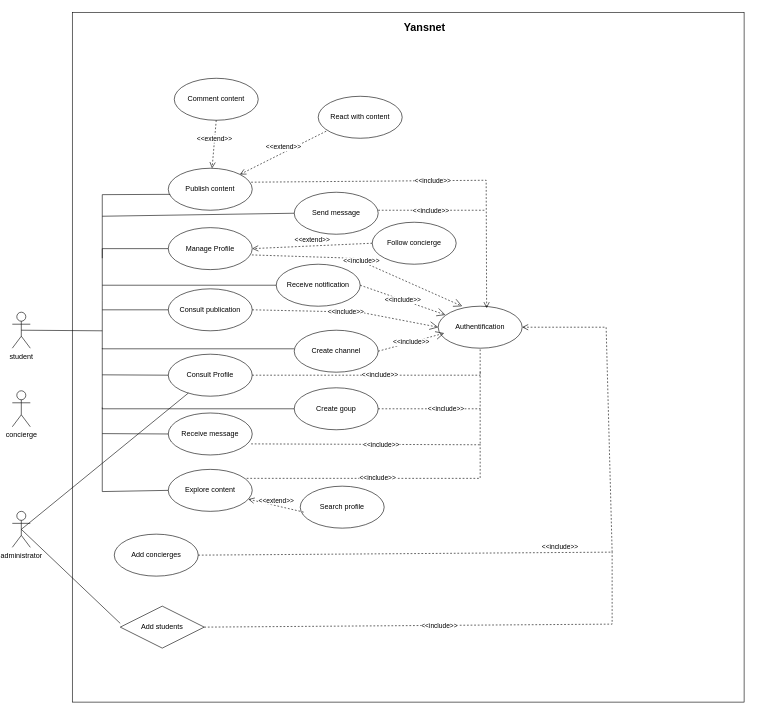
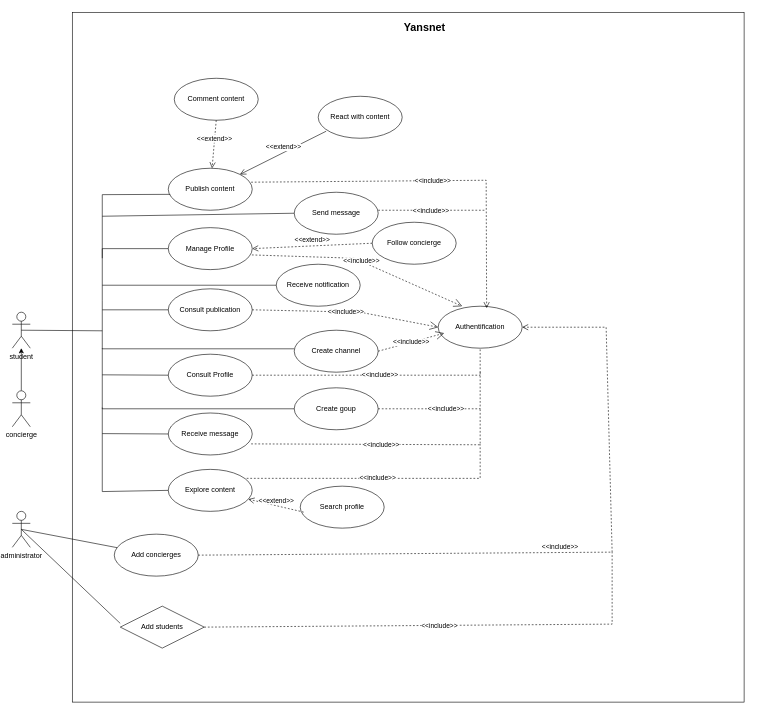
  <mxCell id="0" />
  <mxCell id="1" parent="0" />
  <mxCell id="2" value="student" style="shape=umlActor;verticalLabelPosition=bottom;verticalAlign=top;html=1;" vertex="1" parent="1"><mxGeometry x="20" y="520" width="30" height="60" as="geometry" /></mxCell>
  <mxCell id="3" value="Authentification" style="ellipse;whiteSpace=wrap;html=1;" vertex="1" parent="1"><mxGeometry x="730" y="510" width="140" height="70" as="geometry" /></mxCell>
  <mxCell id="4" value="Publish content" style="ellipse;whiteSpace=wrap;html=1;" vertex="1" parent="1"><mxGeometry x="280" y="280" width="140" height="70" as="geometry" /></mxCell>
  <mxCell id="5" value="Receive message" style="ellipse;whiteSpace=wrap;html=1;" vertex="1" parent="1"><mxGeometry x="280" y="688" width="140" height="70" as="geometry" /></mxCell>
  <mxCell id="6" value="Consult publication" style="ellipse;whiteSpace=wrap;html=1;" vertex="1" parent="1"><mxGeometry x="280" y="481" width="140" height="70" as="geometry" /></mxCell>
  <mxCell id="7" value="Consult Profile" style="ellipse;whiteSpace=wrap;html=1;" vertex="1" parent="1"><mxGeometry x="280" y="590" width="140" height="70" as="geometry" /></mxCell>
  <mxCell id="8" value="Manage Profile" style="ellipse;whiteSpace=wrap;html=1;" vertex="1" parent="1"><mxGeometry x="280" y="379" width="140" height="70" as="geometry" /></mxCell>
  <mxCell id="9" value="Send message" style="ellipse;whiteSpace=wrap;html=1;" vertex="1" parent="1"><mxGeometry x="490" y="320" width="140" height="70" as="geometry" /></mxCell>
  <mxCell id="10" value="Receive notification" style="ellipse;whiteSpace=wrap;html=1;" vertex="1" parent="1"><mxGeometry x="460" y="440" width="140" height="70" as="geometry" /></mxCell>
  <mxCell id="11" value="Search profile" style="ellipse;whiteSpace=wrap;html=1;" vertex="1" parent="1"><mxGeometry x="500" y="810" width="140" height="70" as="geometry" /></mxCell>
  <mxCell id="12" value="Create goup" style="ellipse;whiteSpace=wrap;html=1;" vertex="1" parent="1"><mxGeometry x="490" y="646" width="140" height="70" as="geometry" /></mxCell>
  <mxCell id="13" value="Explore content" style="ellipse;whiteSpace=wrap;html=1;" vertex="1" parent="1"><mxGeometry x="280" y="782" width="140" height="70" as="geometry" /></mxCell>
  <mxCell id="14" value="Create channel" style="ellipse;whiteSpace=wrap;html=1;" vertex="1" parent="1"><mxGeometry x="490" y="550" width="140" height="70" as="geometry" /></mxCell>
  <mxCell id="15" value="React with content" style="ellipse;whiteSpace=wrap;html=1;" vertex="1" parent="1"><mxGeometry x="530" y="160" width="140" height="70" as="geometry" /></mxCell>
  <mxCell id="16" value="Comment content" style="ellipse;whiteSpace=wrap;html=1;" vertex="1" parent="1"><mxGeometry x="290" y="130" width="140" height="70" as="geometry" /></mxCell>
  <mxCell id="17" value="Follow concierge" style="ellipse;whiteSpace=wrap;html=1;" vertex="1" parent="1"><mxGeometry x="620" y="370" width="140" height="70" as="geometry" /></mxCell>
  <mxCell id="18" value="" style="endArrow=none;html=1;rounded=0;entryX=0.059;entryY=0.636;entryDx=0;entryDy=0;entryPerimeter=0;" edge="1" parent="1"><mxGeometry width="50" height="50" relative="1" as="geometry"><mxPoint x="170" y="430" as="sourcePoint" /><mxPoint x="283.26" y="323.52" as="targetPoint" /><Array as="points"><mxPoint x="170" y="324" /></Array></mxGeometry></mxCell>
  <mxCell id="19" value="" style="endArrow=none;html=1;rounded=0;entryX=0;entryY=0.5;entryDx=0;entryDy=0;" edge="1" parent="1" target="8"><mxGeometry width="50" height="50" relative="1" as="geometry"><mxPoint x="170" y="500" as="sourcePoint" /><mxPoint x="293.26" y="333.52" as="targetPoint" /><Array as="points"><mxPoint x="170" y="414" /></Array></mxGeometry></mxCell>
  <mxCell id="20" value="" style="endArrow=none;html=1;rounded=0;entryX=0;entryY=0.5;entryDx=0;entryDy=0;" edge="1" parent="1" target="9"><mxGeometry width="50" height="50" relative="1" as="geometry"><mxPoint x="170" y="360" as="sourcePoint" /><mxPoint x="490" y="315" as="targetPoint" /></mxGeometry></mxCell>
  <mxCell id="21" value="" style="endArrow=none;html=1;rounded=0;entryX=0;entryY=0.5;entryDx=0;entryDy=0;" edge="1" parent="1" target="10"><mxGeometry width="50" height="50" relative="1" as="geometry"><mxPoint x="170" y="475" as="sourcePoint" /><mxPoint x="500" y="365" as="targetPoint" /></mxGeometry></mxCell>
  <mxCell id="22" value="" style="endArrow=none;html=1;rounded=0;entryX=0;entryY=0.5;entryDx=0;entryDy=0;" edge="1" parent="1"><mxGeometry width="50" height="50" relative="1" as="geometry"><mxPoint x="170" y="500" as="sourcePoint" /><mxPoint x="490" y="581" as="targetPoint" /><Array as="points"><mxPoint x="170" y="581" /></Array></mxGeometry></mxCell>
  <mxCell id="23" value="" style="endArrow=none;html=1;rounded=0;entryX=0;entryY=0.5;entryDx=0;entryDy=0;" edge="1" parent="1" target="6"><mxGeometry width="50" height="50" relative="1" as="geometry"><mxPoint x="170" y="516" as="sourcePoint" /><mxPoint x="500" y="475" as="targetPoint" /></mxGeometry></mxCell>
  <mxCell id="24" value="" style="endArrow=none;html=1;rounded=0;entryX=0;entryY=0.5;entryDx=0;entryDy=0;" edge="1" parent="1" target="12"><mxGeometry width="50" height="50" relative="1" as="geometry"><mxPoint x="170" y="580" as="sourcePoint" /><mxPoint x="490" y="681" as="targetPoint" /><Array as="points"><mxPoint x="170" y="681" /></Array></mxGeometry></mxCell>
  <mxCell id="25" value="" style="endArrow=none;html=1;rounded=0;entryX=0;entryY=0.5;entryDx=0;entryDy=0;" edge="1" parent="1" target="7"><mxGeometry width="50" height="50" relative="1" as="geometry"><mxPoint x="170" y="624.38" as="sourcePoint" /><mxPoint x="280" y="624.38" as="targetPoint" /></mxGeometry></mxCell>
  <mxCell id="26" value="" style="endArrow=none;html=1;rounded=0;entryX=0;entryY=0.5;entryDx=0;entryDy=0;" edge="1" parent="1" target="13"><mxGeometry width="50" height="50" relative="1" as="geometry"><mxPoint x="170" y="679" as="sourcePoint" /><mxPoint x="280" y="831" as="targetPoint" /><Array as="points"><mxPoint x="170" y="819" /></Array></mxGeometry></mxCell>
  <mxCell id="27" value="" style="endArrow=none;html=1;rounded=0;entryX=0;entryY=0.5;entryDx=0;entryDy=0;" edge="1" parent="1" target="5"><mxGeometry width="50" height="50" relative="1" as="geometry"><mxPoint x="170" y="722.38" as="sourcePoint" /><mxPoint x="280" y="723" as="targetPoint" /></mxGeometry></mxCell>
  <mxCell id="28" value="" style="endArrow=none;html=1;rounded=0;exitX=0.5;exitY=0.5;exitDx=0;exitDy=0;exitPerimeter=0;" edge="1" parent="1" source="2"><mxGeometry width="50" height="50" relative="1" as="geometry"><mxPoint x="90" y="601" as="sourcePoint" /><mxPoint x="170" y="551" as="targetPoint" /></mxGeometry></mxCell>
  <mxCell id="29" value="&amp;lt;&amp;lt;extend&amp;gt;&amp;gt;" style="html=1;verticalAlign=bottom;endArrow=open;dashed=1;endSize=8;curved=0;rounded=0;exitX=0.5;exitY=1;exitDx=0;exitDy=0;" edge="1" parent="1" source="16" target="4"><mxGeometry relative="1" as="geometry"><mxPoint x="260" y="200" as="sourcePoint" /><mxPoint x="180" y="200" as="targetPoint" /></mxGeometry></mxCell>
- <mxCell id="30" value="&amp;lt;&amp;lt;extend&amp;gt;&amp;gt;" style="html=1;verticalAlign=bottom;endArrow=open;dashed=1;endSize=8;curved=0;rounded=0;exitX=0.095;exitY=0.832;exitDx=0;exitDy=0;entryX=1;entryY=0;entryDx=0;entryDy=0;exitPerimeter=0;" edge="1" parent="1" source="15" target="4"><mxGeometry relative="1" as="geometry"><mxPoint x="490.503" y="239.749" as="sourcePoint" /><mxPoint x="420" y="315" as="targetPoint" /></mxGeometry></mxCell>
+ <mxCell id="30" value="&amp;lt;&amp;lt;extend&amp;gt;&amp;gt;" style="html=1;verticalAlign=bottom;endArrow=open;dashed=0;endSize=8;curved=0;rounded=0;exitX=0.095;exitY=0.832;exitDx=0;exitDy=0;entryX=1;entryY=0;entryDx=0;entryDy=0;exitPerimeter=0;" edge="1" parent="1" source="15" target="4"><mxGeometry relative="1" as="geometry"><mxPoint x="490.503" y="239.749" as="sourcePoint" /><mxPoint x="420" y="315" as="targetPoint" /></mxGeometry></mxCell>
  <mxCell id="31" value="&amp;lt;&amp;lt;extend&amp;gt;&amp;gt;" style="html=1;verticalAlign=bottom;endArrow=open;dashed=1;endSize=8;curved=0;rounded=0;exitX=0;exitY=0.5;exitDx=0;exitDy=0;entryX=1;entryY=0.5;entryDx=0;entryDy=0;" edge="1" parent="1" source="17" target="8"><mxGeometry relative="1" as="geometry"><mxPoint x="501" y="250" as="sourcePoint" /><mxPoint x="430" y="325" as="targetPoint" /></mxGeometry></mxCell>
  <mxCell id="32" value="&amp;lt;&amp;lt;include&amp;gt;&amp;gt;" style="html=1;verticalAlign=bottom;endArrow=open;dashed=1;endSize=8;curved=0;rounded=0;entryX=0.577;entryY=0.046;entryDx=0;entryDy=0;entryPerimeter=0;exitX=0.987;exitY=0.332;exitDx=0;exitDy=0;exitPerimeter=0;" edge="1" parent="1" source="4" target="3"><mxGeometry x="-0.003" y="-9" relative="1" as="geometry"><mxPoint x="811" as="sourcePoint" y="260" /><mxPoint x="430" y="325" as="targetPoint" /><Array as="points"><mxPoint x="810" y="300" /></Array><mxPoint x="1" as="offset" /></mxGeometry></mxCell>
  <mxCell id="33" value="" style="endArrow=none;dashed=1;html=1;rounded=0;" edge="1" parent="1"><mxGeometry width="50" height="50" relative="1" as="geometry"><mxPoint x="630" y="350" as="sourcePoint" /><mxPoint x="810" y="350" as="targetPoint" /></mxGeometry></mxCell>
  <mxCell id="34" value="&amp;lt;&amp;lt;include&amp;gt;&amp;gt;" style="edgeLabel;html=1;align=center;verticalAlign=middle;resizable=0;points=[];" vertex="1" connectable="0" parent="33"><mxGeometry x="-0.02" y="-3" relative="1" as="geometry"><mxPoint x="-1" y="-3" as="offset" /></mxGeometry></mxCell>
  <mxCell id="35" value="&amp;lt;&amp;lt;include&amp;gt;&amp;gt;" style="endArrow=open;endSize=12;dashed=1;html=1;rounded=0;exitX=0.996;exitY=0.65;exitDx=0;exitDy=0;exitPerimeter=0;entryX=0.286;entryY=0;entryDx=0;entryDy=0;entryPerimeter=0;" edge="1" parent="1" source="8" target="3"><mxGeometry width="160" relative="1" as="geometry"><mxPoint x="580" y="460" as="sourcePoint" /><mxPoint x="740" y="460" as="targetPoint" /><Array as="points"><mxPoint x="590" y="430" /></Array></mxGeometry></mxCell>
  <mxCell id="36" value="&amp;lt;&amp;lt;include&amp;gt;&amp;gt;" style="endArrow=open;endSize=12;dashed=1;html=1;rounded=0;exitX=1;exitY=0.5;exitDx=0;exitDy=0;entryX=0;entryY=0.5;entryDx=0;entryDy=0;" edge="1" parent="1" source="6" target="3"><mxGeometry width="160" relative="1" as="geometry"><mxPoint x="429" y="435" as="sourcePoint" /><mxPoint x="780" y="520" as="targetPoint" /><Array as="points"><mxPoint x="600" y="520" /></Array></mxGeometry></mxCell>
- <mxCell id="37" value="&amp;lt;&amp;lt;include&amp;gt;&amp;gt;" style="endArrow=open;endSize=12;dashed=1;html=1;rounded=0;exitX=1;exitY=0.5;exitDx=0;exitDy=0;entryX=0.086;entryY=0.207;entryDx=0;entryDy=0;entryPerimeter=0;" edge="1" parent="1" source="10" target="3"><mxGeometry width="160" relative="1" as="geometry"><mxPoint x="430" y="526" as="sourcePoint" /><mxPoint x="740" y="555" as="targetPoint" /><Array as="points" /></mxGeometry></mxCell>
  <mxCell id="38" value="&amp;lt;&amp;lt;include&amp;gt;&amp;gt;" style="endArrow=open;endSize=12;dashed=1;html=1;rounded=0;exitX=1;exitY=0.5;exitDx=0;exitDy=0;entryX=0;entryY=0.5;entryDx=0;entryDy=0;" edge="1" parent="1" source="14"><mxGeometry width="160" relative="1" as="geometry"><mxPoint x="430" y="526" as="sourcePoint" /><mxPoint x="740" y="555" as="targetPoint" /><Array as="points" /></mxGeometry></mxCell>
  <mxCell id="39" value="&amp;lt;&amp;lt;include&amp;gt;&amp;gt;" style="endArrow=none;endSize=12;dashed=1;html=1;rounded=0;exitX=1;exitY=0.5;exitDx=0;exitDy=0;entryX=0.5;entryY=1;entryDx=0;entryDy=0;" edge="1" parent="1" source="7" target="3"><mxGeometry width="160" relative="1" as="geometry"><mxPoint x="640" y="595" as="sourcePoint" /><mxPoint x="750" y="565" as="targetPoint" /><Array as="points"><mxPoint x="800" y="625" /></Array></mxGeometry></mxCell>
  <mxCell id="40" value="" style="endArrow=none;dashed=1;html=1;rounded=0;exitX=1;exitY=0.5;exitDx=0;exitDy=0;" edge="1" parent="1" source="12"><mxGeometry width="50" height="50" relative="1" as="geometry"><mxPoint x="680" y="688" as="sourcePoint" /><mxPoint x="800" y="620" as="targetPoint" /><Array as="points"><mxPoint x="800" y="681" /></Array></mxGeometry></mxCell>
  <mxCell id="41" value="&amp;lt;&amp;lt;include&amp;gt;&amp;gt;" style="edgeLabel;html=1;align=center;verticalAlign=middle;resizable=0;points=[];" vertex="1" connectable="0" parent="40"><mxGeometry x="-0.02" y="-3" relative="1" as="geometry"><mxPoint x="-1" y="-3" as="offset" /></mxGeometry></mxCell>
  <mxCell id="42" value="" style="endArrow=none;dashed=1;html=1;rounded=0;exitX=0.987;exitY=0.736;exitDx=0;exitDy=0;exitPerimeter=0;" edge="1" parent="1" source="5"><mxGeometry width="50" height="50" relative="1" as="geometry"><mxPoint x="630" y="741" as="sourcePoint" /><mxPoint x="800" y="680" as="targetPoint" /><Array as="points"><mxPoint x="800" y="741" /></Array></mxGeometry></mxCell>
  <mxCell id="43" value="&amp;lt;&amp;lt;include&amp;gt;&amp;gt;" style="edgeLabel;html=1;align=center;verticalAlign=middle;resizable=0;points=[];" vertex="1" connectable="0" parent="42"><mxGeometry x="-0.02" y="-3" relative="1" as="geometry"><mxPoint x="-1" y="-3" as="offset" /></mxGeometry></mxCell>
  <mxCell id="44" value="" style="endArrow=none;dashed=1;html=1;rounded=0;exitX=0.934;exitY=0.214;exitDx=0;exitDy=0;exitPerimeter=0;" edge="1" parent="1" source="13"><mxGeometry width="50" height="50" relative="1" as="geometry"><mxPoint x="428" y="750" as="sourcePoint" /><mxPoint x="800" y="740" as="targetPoint" /><Array as="points"><mxPoint x="800" y="797" /></Array></mxGeometry></mxCell>
  <mxCell id="45" value="&amp;lt;&amp;lt;include&amp;gt;&amp;gt;" style="edgeLabel;html=1;align=center;verticalAlign=middle;resizable=0;points=[];" vertex="1" connectable="0" parent="44"><mxGeometry x="-0.02" y="-3" relative="1" as="geometry"><mxPoint x="-1" y="-3" as="offset" /></mxGeometry></mxCell>
  <mxCell id="46" value="&amp;lt;&amp;lt;extend&amp;gt;&amp;gt;" style="html=1;verticalAlign=bottom;endArrow=open;dashed=1;endSize=8;curved=0;rounded=0;exitX=0.041;exitY=0.618;exitDx=0;exitDy=0;exitPerimeter=0;" edge="1" parent="1" source="11" target="13"><mxGeometry relative="1" as="geometry"><mxPoint x="550" y="920" as="sourcePoint" /><mxPoint x="350" y="929" as="targetPoint" /></mxGeometry></mxCell>
+ <mxCell id="47" value="" style="edgeStyle=orthogonalEdgeStyle;rounded=0;orthogonalLoop=1;jettySize=auto;html=1;" edge="1" parent="1" source="53" target="2"><mxGeometry relative="1" as="geometry" /></mxCell>
  <mxCell id="48" value="administrator" style="shape=umlActor;verticalLabelPosition=bottom;verticalAlign=top;html=1;" vertex="1" parent="1"><mxGeometry x="20" y="852" width="30" height="60" as="geometry" /></mxCell>
  <mxCell id="49" value="Add concierges" style="ellipse;whiteSpace=wrap;html=1;" vertex="1" parent="1"><mxGeometry x="190" y="890" width="140" height="70" as="geometry" /></mxCell>
  <mxCell id="50" value="Add students" style="rhombus;whiteSpace=wrap;html=1;" vertex="1" parent="1"><mxGeometry x="200" y="1010" width="140" height="70" as="geometry" /></mxCell>
- <mxCell id="51" value="" style="endArrow=none;html=1;rounded=0;exitX=0.5;exitY=0.5;exitDx=0;exitDy=0;exitPerimeter=0;" edge="1" parent="1" source="48" target="7"><mxGeometry width="50" height="50" relative="1" as="geometry"><mxPoint x="170" y="770" as="sourcePoint" /><mxPoint x="220" y="720" as="targetPoint" /></mxGeometry></mxCell>
+ <mxCell id="51" value="" style="endArrow=none;html=1;rounded=0;exitX=0.5;exitY=0.5;exitDx=0;exitDy=0;exitPerimeter=0;" edge="1" parent="1" source="48" target="49"><mxGeometry width="50" height="50" relative="1" as="geometry"><mxPoint x="170" y="770" as="sourcePoint" /><mxPoint x="220" y="720" as="targetPoint" /></mxGeometry></mxCell>
  <mxCell id="52" value="" style="endArrow=none;html=1;rounded=0;exitX=0.5;exitY=0.5;exitDx=0;exitDy=0;exitPerimeter=0;entryX=-0.001;entryY=0.41;entryDx=0;entryDy=0;entryPerimeter=0;" edge="1" parent="1" source="48" target="50"><mxGeometry width="50" height="50" relative="1" as="geometry"><mxPoint x="45" y="892" as="sourcePoint" /><mxPoint x="204" y="923" as="targetPoint" /></mxGeometry></mxCell>
  <mxCell id="53" value="concierge" style="shape=umlActor;verticalLabelPosition=bottom;verticalAlign=top;html=1;" vertex="1" parent="1"><mxGeometry x="20" y="651" width="30" height="60" as="geometry" /></mxCell>
  <mxCell id="54" value="&amp;lt;&amp;lt;include&amp;gt;&amp;gt;" style="html=1;verticalAlign=bottom;endArrow=open;dashed=1;endSize=8;curved=0;rounded=0;entryX=1;entryY=0.5;entryDx=0;entryDy=0;exitX=1;exitY=0.5;exitDx=0;exitDy=0;" edge="1" parent="1" source="49" target="3"><mxGeometry relative="1" as="geometry"><mxPoint x="960" y="960" as="sourcePoint" /><mxPoint x="820" y="760" as="targetPoint" /><Array as="points"><mxPoint x="1020" y="920" /><mxPoint x="1010" y="545" /></Array></mxGeometry></mxCell>
  <mxCell id="55" value="" style="endArrow=none;dashed=1;html=1;rounded=0;exitX=1;exitY=0.5;exitDx=0;exitDy=0;" edge="1" parent="1" source="50"><mxGeometry width="50" height="50" relative="1" as="geometry"><mxPoint x="590" y="1031" as="sourcePoint" /><mxPoint x="1020" y="920" as="targetPoint" /><Array as="points"><mxPoint x="1020" y="1040" /></Array></mxGeometry></mxCell>
  <mxCell id="56" value="&amp;lt;&amp;lt;include&amp;gt;&amp;gt;" style="edgeLabel;html=1;align=center;verticalAlign=middle;resizable=0;points=[];" vertex="1" connectable="0" parent="55"><mxGeometry x="-0.02" y="-3" relative="1" as="geometry"><mxPoint x="-1" y="-3" as="offset" /></mxGeometry></mxCell>
  <mxCell id="57" value="" style="rounded=0;whiteSpace=wrap;html=1;fillColor=none;" vertex="1" parent="1"><mxGeometry x="120" y="20" width="1120" height="1150" as="geometry" /></mxCell>
  <mxCell id="58" value="&lt;b&gt;&lt;font style=&quot;font-size: 18px;&quot;&gt;Yansnet&amp;nbsp;&lt;/font&gt;&lt;/b&gt;" style="text;html=1;align=center;verticalAlign=middle;whiteSpace=wrap;rounded=0;" vertex="1" parent="1"><mxGeometry x="680" y="30" width="60" height="30" as="geometry" /></mxCell>
